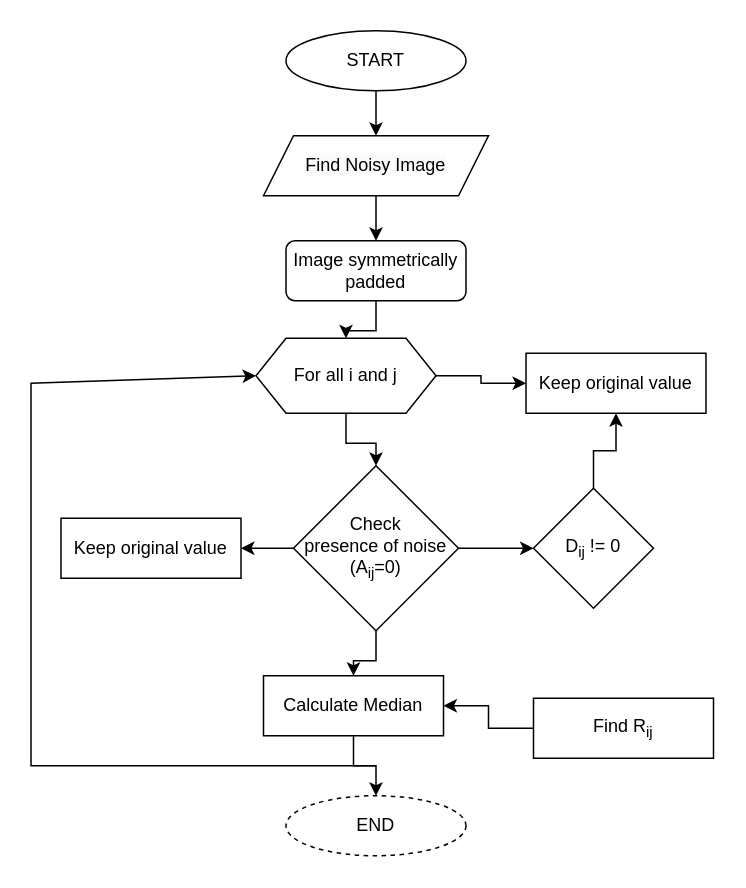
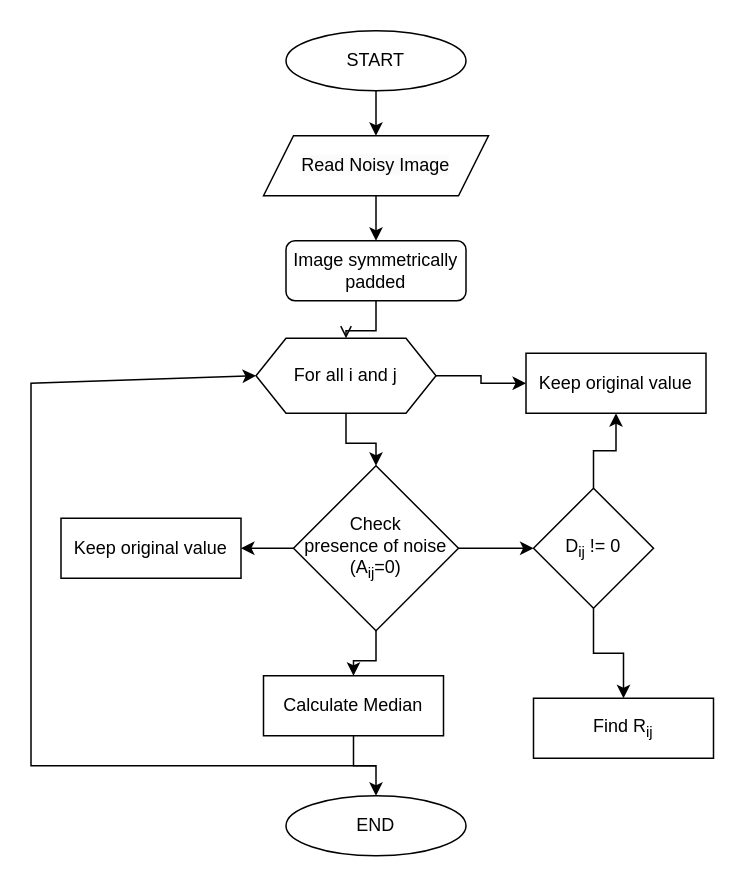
  <mxCell id="0" />
  <mxCell id="1" parent="0" />
  <mxCell id="2" value="" style="edgeStyle=orthogonalEdgeStyle;rounded=0;orthogonalLoop=1;jettySize=auto;html=1;" edge="1" parent="1" source="3"><mxGeometry relative="1" as="geometry"><mxPoint x="249.966" y="90" as="targetPoint" /></mxGeometry></mxCell>
  <mxCell id="3" value="START" style="ellipse;whiteSpace=wrap;html=1;" vertex="1" parent="1"><mxGeometry x="190" y="20" width="120" height="40" as="geometry" /></mxCell>
  <mxCell id="4" value="" style="edgeStyle=orthogonalEdgeStyle;rounded=0;orthogonalLoop=1;jettySize=auto;html=1;" edge="1" parent="1" source="5" target="7"><mxGeometry relative="1" as="geometry" /></mxCell>
- <mxCell id="5" value="&lt;span style=&quot;color: rgb(0, 0, 0); font-family: Helvetica; font-size: 12px; font-style: normal; font-variant-ligatures: normal; font-variant-caps: normal; font-weight: 400; letter-spacing: normal; orphans: 2; text-align: center; text-indent: 0px; text-transform: none; widows: 2; word-spacing: 0px; -webkit-text-stroke-width: 0px; background-color: rgb(251, 251, 251); text-decoration-thickness: initial; text-decoration-style: initial; text-decoration-color: initial; float: none; display: inline !important;&quot;&gt;Find Noisy Image&lt;/span&gt;" style="shape=parallelogram;perimeter=parallelogramPerimeter;whiteSpace=wrap;html=1;fixedSize=1;" vertex="1" parent="1"><mxGeometry x="175" y="90" width="150" height="40" as="geometry" /></mxCell>
- <mxCell id="6" value="" style="edgeStyle=orthogonalEdgeStyle;rounded=0;orthogonalLoop=1;jettySize=auto;html=1;" edge="1" parent="1" source="7" target="10"><mxGeometry relative="1" as="geometry" /></mxCell>
+ <mxCell id="5" value="&lt;span style=&quot;color: rgb(0, 0, 0); font-family: Helvetica; font-size: 12px; font-style: normal; font-variant-ligatures: normal; font-variant-caps: normal; font-weight: 400; letter-spacing: normal; orphans: 2; text-align: center; text-indent: 0px; text-transform: none; widows: 2; word-spacing: 0px; -webkit-text-stroke-width: 0px; background-color: rgb(251, 251, 251); text-decoration-thickness: initial; text-decoration-style: initial; text-decoration-color: initial; float: none; display: inline !important;&quot;&gt;Read Noisy Image&lt;/span&gt;" style="shape=parallelogram;perimeter=parallelogramPerimeter;whiteSpace=wrap;html=1;fixedSize=1;" vertex="1" parent="1"><mxGeometry x="175" y="90" width="150" height="40" as="geometry" /></mxCell>
+ <mxCell id="6" value="" style="edgeStyle=orthogonalEdgeStyle;rounded=0;orthogonalLoop=1;jettySize=auto;html=1;endArrow=open;" edge="1" parent="1" source="7" target="10"><mxGeometry relative="1" as="geometry" /></mxCell>
  <mxCell id="7" value="Image symmetrically padded" style="whiteSpace=wrap;html=1;rounded=1;" vertex="1" parent="1"><mxGeometry x="190" y="160" width="120" height="40" as="geometry" /></mxCell>
  <mxCell id="8" value="" style="edgeStyle=orthogonalEdgeStyle;rounded=0;orthogonalLoop=1;jettySize=auto;html=1;" edge="1" parent="1" source="10" target="14"><mxGeometry relative="1" as="geometry" /></mxCell>
  <mxCell id="9" style="edgeStyle=orthogonalEdgeStyle;rounded=0;orthogonalLoop=1;jettySize=auto;html=1;entryX=0;entryY=0.5;entryDx=0;entryDy=0;" edge="1" parent="1" source="10" target="23"><mxGeometry relative="1" as="geometry" /></mxCell>
  <mxCell id="10" value="For all i and j" style="shape=hexagon;perimeter=hexagonPerimeter2;whiteSpace=wrap;html=1;fixedSize=1;" vertex="1" parent="1"><mxGeometry x="170" y="225" width="120" height="50" as="geometry" /></mxCell>
  <mxCell id="11" value="" style="edgeStyle=orthogonalEdgeStyle;rounded=0;orthogonalLoop=1;jettySize=auto;html=1;" edge="1" parent="1" source="14" target="16"><mxGeometry relative="1" as="geometry" /></mxCell>
  <mxCell id="12" value="" style="edgeStyle=orthogonalEdgeStyle;rounded=0;orthogonalLoop=1;jettySize=auto;html=1;" edge="1" parent="1" source="14" target="17"><mxGeometry relative="1" as="geometry" /></mxCell>
  <mxCell id="13" style="edgeStyle=orthogonalEdgeStyle;rounded=0;orthogonalLoop=1;jettySize=auto;html=1;" edge="1" parent="1" source="14" target="22"><mxGeometry relative="1" as="geometry"><mxPoint x="370" y="355" as="targetPoint" /></mxGeometry></mxCell>
  <mxCell id="14" value="Check&lt;br&gt;presence of noise&lt;br&gt;(A&lt;sub&gt;ij&lt;/sub&gt;=0)" style="rhombus;whiteSpace=wrap;html=1;aspect=fixed;" vertex="1" parent="1"><mxGeometry x="195" y="310" width="110" height="110" as="geometry" /></mxCell>
  <mxCell id="15" style="edgeStyle=orthogonalEdgeStyle;rounded=0;orthogonalLoop=1;jettySize=auto;html=1;entryX=0.5;entryY=0;entryDx=0;entryDy=0;" edge="1" parent="1" source="16" target="18"><mxGeometry relative="1" as="geometry" /></mxCell>
  <mxCell id="16" value="Calculate Median" style="whiteSpace=wrap;html=1;" vertex="1" parent="1"><mxGeometry x="175" y="450" width="120" height="40" as="geometry" /></mxCell>
  <mxCell id="17" value="Keep original value" style="whiteSpace=wrap;html=1;" vertex="1" parent="1"><mxGeometry x="40" y="345" width="120" height="40" as="geometry" /></mxCell>
- <mxCell id="18" value="END" style="ellipse;whiteSpace=wrap;html=1;dashed=1;" vertex="1" parent="1"><mxGeometry x="190" y="530" width="120" height="40" as="geometry" /></mxCell>
+ <mxCell id="18" value="END" style="ellipse;whiteSpace=wrap;html=1;" vertex="1" parent="1"><mxGeometry x="190" y="530" width="120" height="40" as="geometry" /></mxCell>
  <mxCell id="19" value="" style="endArrow=classic;html=1;rounded=0;entryX=0;entryY=0.5;entryDx=0;entryDy=0;" edge="1" parent="1" target="10"><mxGeometry width="50" height="50" relative="1" as="geometry"><mxPoint x="250" y="510" as="sourcePoint" /><mxPoint x="280" y="430" as="targetPoint" /><Array as="points"><mxPoint x="20" y="510" /><mxPoint x="20" y="255" /></Array></mxGeometry></mxCell>
  <mxCell id="20" style="edgeStyle=orthogonalEdgeStyle;rounded=0;orthogonalLoop=1;jettySize=auto;html=1;entryX=0.5;entryY=1;entryDx=0;entryDy=0;" edge="1" parent="1" source="22" target="23"><mxGeometry relative="1" as="geometry" /></mxCell>
+ <mxCell id="21" value="" style="edgeStyle=orthogonalEdgeStyle;rounded=0;orthogonalLoop=1;jettySize=auto;html=1;" edge="1" parent="1" source="22" target="25"><mxGeometry relative="1" as="geometry" /></mxCell>
  <mxCell id="22" value="D&lt;sub&gt;ij&lt;/sub&gt; != 0" style="rhombus;whiteSpace=wrap;html=1;" vertex="1" parent="1"><mxGeometry x="355" y="325" width="80" height="80" as="geometry" /></mxCell>
  <mxCell id="23" value="Keep original value" style="whiteSpace=wrap;html=1;" vertex="1" parent="1"><mxGeometry x="350" y="235" width="120" height="40" as="geometry" /></mxCell>
- <mxCell id="24" style="edgeStyle=orthogonalEdgeStyle;rounded=0;orthogonalLoop=1;jettySize=auto;html=1;entryX=1;entryY=0.5;entryDx=0;entryDy=0;" edge="1" parent="1" source="25" target="16"><mxGeometry relative="1" as="geometry" /></mxCell>
  <mxCell id="25" value="Find R&lt;sub&gt;ij&lt;/sub&gt;" style="whiteSpace=wrap;html=1;" vertex="1" parent="1"><mxGeometry x="355" y="465" width="120" height="40" as="geometry" /></mxCell>
